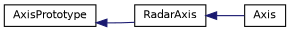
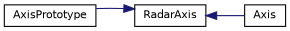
  digraph {
    rankdir=LR
    node [color=black fillcolor=white fontname=Helvetica fontsize=10 shape=record style=filled]
    edge [color=midnightblue dir=back fontname=Helvetica fontsize=10 labelfontname=Helvetica labelfontsize=10 style=solid]
    n1 [height=0.2 label=AxisPrototype width=0.4]
    n2 [height=0.2 label=RadarAxis width=0.4]
    n3 [height=0.2 label=Axis width=0.4]
-   n1 -> n2
+   n2 -> n1
    n2 -> n3
  }
